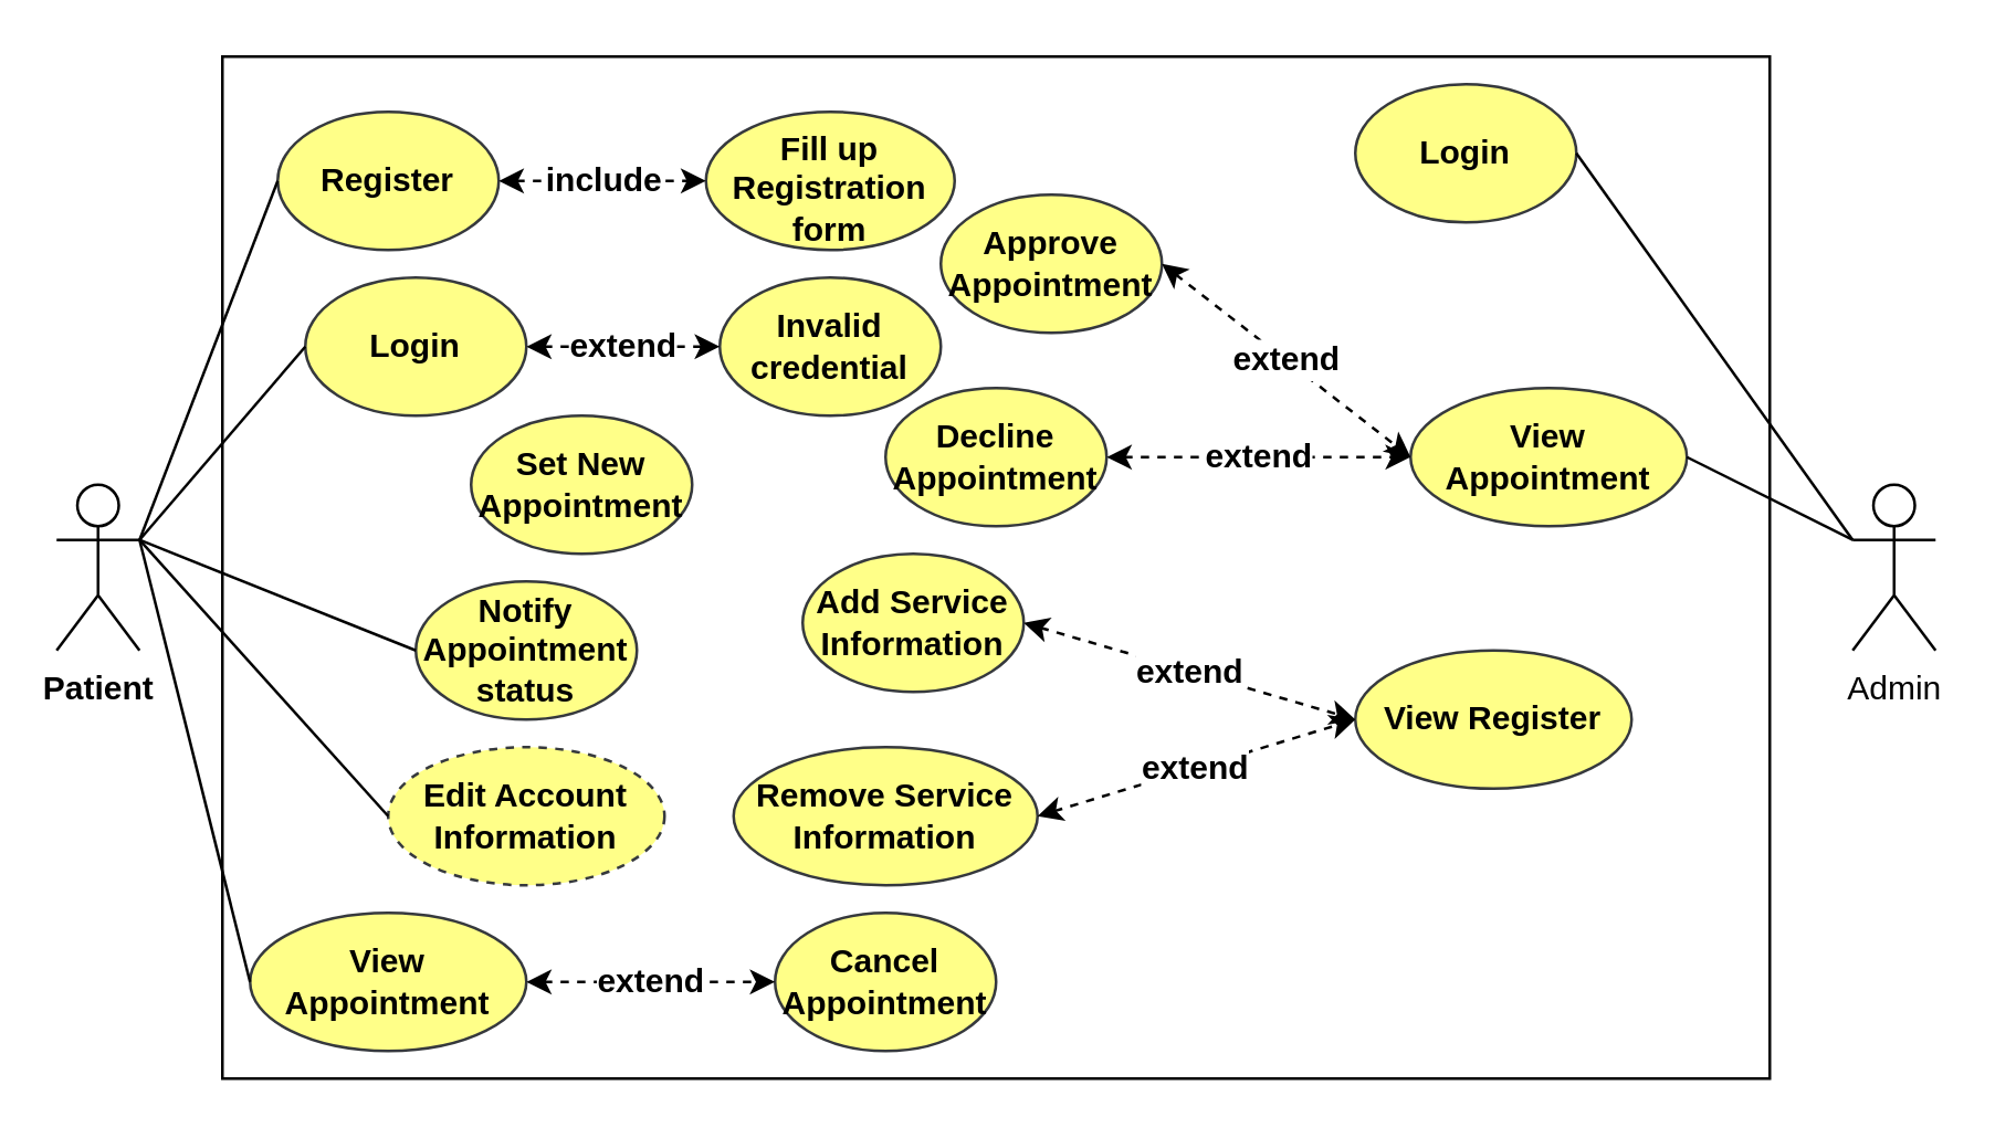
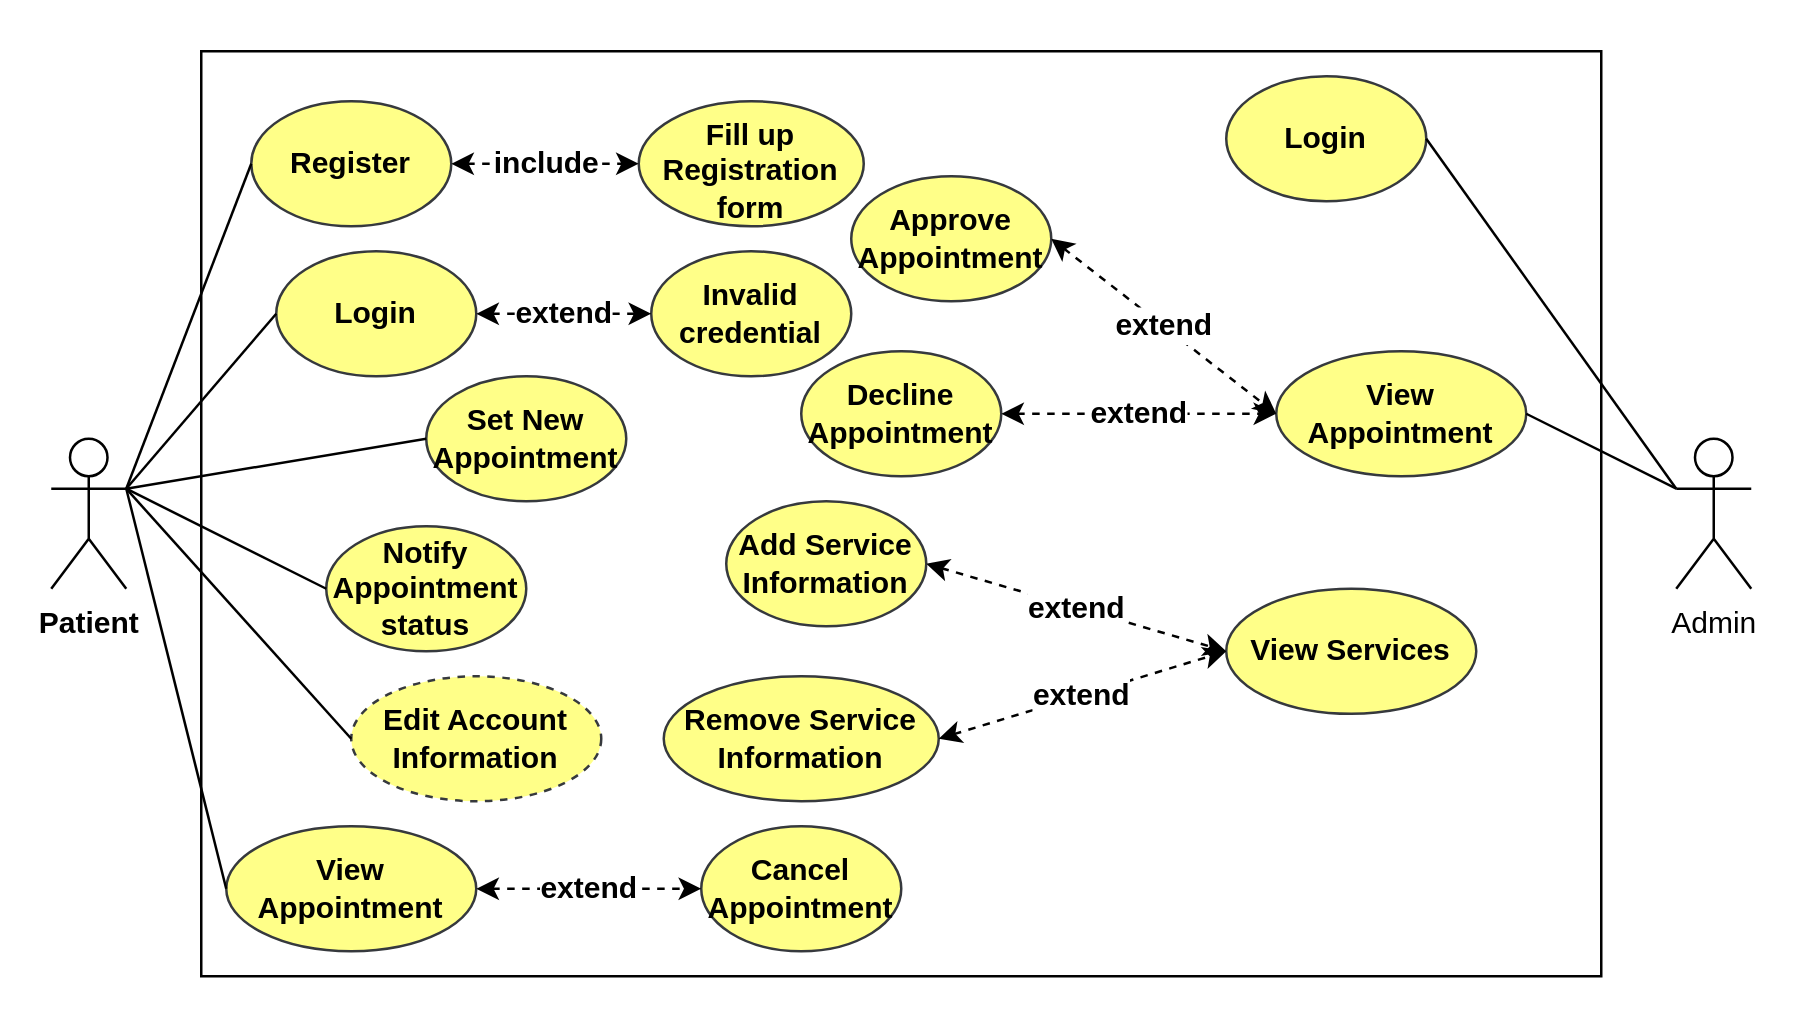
  <mxCell id="0" />
  <mxCell id="1" parent="0" />
  <mxCell id="2" value="" style="rounded=0;whiteSpace=wrap;html=1;" vertex="1" parent="1"><mxGeometry x="80" y="20" width="560" height="370" as="geometry" /></mxCell>
  <mxCell id="3" value="&lt;b&gt;Patient&lt;/b&gt;" style="shape=umlActor;verticalLabelPosition=bottom;verticalAlign=top;html=1;outlineConnect=0;" vertex="1" parent="1"><mxGeometry x="20" y="175" width="30" height="60" as="geometry" /></mxCell>
  <mxCell id="4" value="Admin" style="shape=umlActor;verticalLabelPosition=bottom;verticalAlign=top;html=1;outlineConnect=0;" vertex="1" parent="1"><mxGeometry x="670" y="175" width="30" height="60" as="geometry" /></mxCell>
  <mxCell id="5" value="Register" style="ellipse;whiteSpace=wrap;html=1;fillColor=#ffff88;strokeColor=#36393d;fontStyle=1" vertex="1" parent="1"><mxGeometry x="100" y="40" width="80" height="50" as="geometry" /></mxCell>
  <mxCell id="6" value="Login" style="ellipse;whiteSpace=wrap;html=1;fillColor=#ffff88;strokeColor=#36393d;fontStyle=1" vertex="1" parent="1"><mxGeometry x="110" y="100" width="80" height="50" as="geometry" /></mxCell>
  <mxCell id="7" value="Fill up Registration form" style="ellipse;whiteSpace=wrap;html=1;fillColor=#ffff88;strokeColor=#36393d;verticalAlign=top;fontStyle=1" vertex="1" parent="1"><mxGeometry x="255" y="40" width="90" height="50" as="geometry" /></mxCell>
  <mxCell id="8" value="&lt;div&gt;&lt;span style=&quot;background-color: initial;&quot;&gt;Invalid credential&lt;/span&gt;&lt;br&gt;&lt;/div&gt;" style="ellipse;whiteSpace=wrap;html=1;fillColor=#ffff88;strokeColor=#36393d;verticalAlign=middle;fontStyle=1" vertex="1" parent="1"><mxGeometry x="260" y="100" width="80" height="50" as="geometry" /></mxCell>
  <mxCell id="9" value="Set New Appointment" style="ellipse;whiteSpace=wrap;html=1;fillColor=#ffff88;strokeColor=#36393d;fontStyle=1" vertex="1" parent="1"><mxGeometry x="170" y="150" width="80" height="50" as="geometry" /></mxCell>
- <mxCell id="10" value="Notify Appointment status" style="ellipse;whiteSpace=wrap;html=1;fillColor=#ffff88;strokeColor=#36393d;fontStyle=1" vertex="1" parent="1"><mxGeometry x="150" y="210" width="80" height="50" as="geometry" /></mxCell>
+ <mxCell id="10" value="Notify Appointment status" style="ellipse;whiteSpace=wrap;html=1;fillColor=#ffff88;strokeColor=#36393d;fontStyle=1" vertex="1" parent="1"><mxGeometry x="130" y="210" width="80" height="50" as="geometry" /></mxCell>
  <mxCell id="11" value="Edit Account Information" style="ellipse;whiteSpace=wrap;html=1;fillColor=#ffff88;strokeColor=#36393d;fontStyle=1;dashed=1;" vertex="1" parent="1"><mxGeometry x="140" y="270" width="100" height="50" as="geometry" /></mxCell>
  <mxCell id="12" value="View Appointment" style="ellipse;whiteSpace=wrap;html=1;fillColor=#ffff88;strokeColor=#36393d;fontStyle=1" vertex="1" parent="1"><mxGeometry x="90" y="330" width="100" height="50" as="geometry" /></mxCell>
  <mxCell id="13" value="Cancel Appointment" style="ellipse;whiteSpace=wrap;html=1;fillColor=#ffff88;strokeColor=#36393d;fontStyle=1" vertex="1" parent="1"><mxGeometry x="280" y="330" width="80" height="50" as="geometry" /></mxCell>
  <mxCell id="14" value="Add Service Information" style="ellipse;whiteSpace=wrap;html=1;fillColor=#ffff88;strokeColor=#36393d;fontStyle=1" vertex="1" parent="1"><mxGeometry x="290" y="200" width="80" height="50" as="geometry" /></mxCell>
  <mxCell id="15" value="Login" style="ellipse;whiteSpace=wrap;html=1;fillColor=#ffff88;strokeColor=#36393d;fontStyle=1" vertex="1" parent="1"><mxGeometry x="490" y="30" width="80" height="50" as="geometry" /></mxCell>
  <mxCell id="16" value="View Appointment" style="ellipse;whiteSpace=wrap;html=1;fillColor=#ffff88;strokeColor=#36393d;fontStyle=1" vertex="1" parent="1"><mxGeometry x="510" y="140" width="100" height="50" as="geometry" /></mxCell>
  <mxCell id="17" value="Decline Appointment" style="ellipse;whiteSpace=wrap;html=1;fillColor=#ffff88;strokeColor=#36393d;fontStyle=1" vertex="1" parent="1"><mxGeometry x="320" y="140" width="80" height="50" as="geometry" /></mxCell>
  <mxCell id="18" value="Approve Appointment" style="ellipse;whiteSpace=wrap;html=1;fillColor=#ffff88;strokeColor=#36393d;fontStyle=1" vertex="1" parent="1"><mxGeometry x="340" y="70" width="80" height="50" as="geometry" /></mxCell>
- <mxCell id="19" value="View Register" style="ellipse;whiteSpace=wrap;html=1;fillColor=#ffff88;strokeColor=#36393d;fontStyle=1" vertex="1" parent="1"><mxGeometry x="490" y="235" width="100" height="50" as="geometry" /></mxCell>
+ <mxCell id="19" value="View Services" style="ellipse;whiteSpace=wrap;html=1;fillColor=#ffff88;strokeColor=#36393d;fontStyle=1" vertex="1" parent="1"><mxGeometry x="490" y="235" width="100" height="50" as="geometry" /></mxCell>
  <mxCell id="20" value="Remove Service Information" style="ellipse;whiteSpace=wrap;html=1;fillColor=#ffff88;strokeColor=#36393d;fontStyle=1" vertex="1" parent="1"><mxGeometry x="265" y="270" width="110" height="50" as="geometry" /></mxCell>
  <mxCell id="21" value="" style="endArrow=none;html=1;rounded=0;entryX=0;entryY=0.5;entryDx=0;entryDy=0;exitX=1;exitY=0.333;exitDx=0;exitDy=0;exitPerimeter=0;" edge="1" parent="1" source="3" target="5"><mxGeometry width="50" height="50" relative="1" as="geometry"><mxPoint x="100" y="160" as="sourcePoint" /><mxPoint x="150" y="110" as="targetPoint" /></mxGeometry></mxCell>
  <mxCell id="22" value="" style="endArrow=none;html=1;rounded=0;entryX=0;entryY=0.5;entryDx=0;entryDy=0;exitX=1;exitY=0.333;exitDx=0;exitDy=0;exitPerimeter=0;" edge="1" parent="1" source="3" target="6"><mxGeometry width="50" height="50" relative="1" as="geometry"><mxPoint x="70" y="170" as="sourcePoint" /><mxPoint x="180" y="95" as="targetPoint" /></mxGeometry></mxCell>
  <mxCell id="23" value="&lt;font style=&quot;font-size: 12px;&quot;&gt;include&lt;/font&gt;" style="endArrow=classic;startArrow=classic;html=1;rounded=0;dashed=1;entryX=0;entryY=0.5;entryDx=0;entryDy=0;exitX=1;exitY=0.5;exitDx=0;exitDy=0;fontStyle=1" edge="1" parent="1" source="5" target="7"><mxGeometry width="50" height="50" relative="1" as="geometry"><mxPoint x="145" y="240" as="sourcePoint" /><mxPoint x="195" y="190" as="targetPoint" /></mxGeometry></mxCell>
  <mxCell id="24" value="&lt;font style=&quot;font-size: 12px;&quot;&gt;extend&lt;/font&gt;" style="endArrow=classic;startArrow=classic;html=1;rounded=0;dashed=1;entryX=0;entryY=0.5;entryDx=0;entryDy=0;exitX=1;exitY=0.5;exitDx=0;exitDy=0;fontStyle=1" edge="1" parent="1" source="6" target="8"><mxGeometry width="50" height="50" relative="1" as="geometry"><mxPoint x="190" y="75" as="sourcePoint" /><mxPoint x="280" y="55" as="targetPoint" /></mxGeometry></mxCell>
+ <mxCell id="25" value="" style="endArrow=none;html=1;rounded=0;entryX=0;entryY=0.5;entryDx=0;entryDy=0;exitX=1;exitY=0.333;exitDx=0;exitDy=0;exitPerimeter=0;" edge="1" parent="1" source="3" target="9"><mxGeometry width="50" height="50" relative="1" as="geometry"><mxPoint x="70" y="170" as="sourcePoint" /><mxPoint x="120" y="135" as="targetPoint" /></mxGeometry></mxCell>
  <mxCell id="26" value="" style="endArrow=none;html=1;rounded=0;entryX=0;entryY=0.5;entryDx=0;entryDy=0;exitX=1;exitY=0.333;exitDx=0;exitDy=0;exitPerimeter=0;" edge="1" parent="1" source="3" target="10"><mxGeometry width="50" height="50" relative="1" as="geometry"><mxPoint x="80" y="180" as="sourcePoint" /><mxPoint x="130" y="145" as="targetPoint" /></mxGeometry></mxCell>
  <mxCell id="27" value="" style="endArrow=none;html=1;rounded=0;entryX=0;entryY=0.5;entryDx=0;entryDy=0;exitX=1;exitY=0.333;exitDx=0;exitDy=0;exitPerimeter=0;" edge="1" parent="1" source="3" target="11"><mxGeometry width="50" height="50" relative="1" as="geometry"><mxPoint x="70" y="160" as="sourcePoint" /><mxPoint x="140" y="155" as="targetPoint" /></mxGeometry></mxCell>
  <mxCell id="28" value="" style="endArrow=none;html=1;rounded=0;entryX=0;entryY=0.5;entryDx=0;entryDy=0;exitX=1;exitY=0.333;exitDx=0;exitDy=0;exitPerimeter=0;" edge="1" parent="1" source="3" target="12"><mxGeometry width="50" height="50" relative="1" as="geometry"><mxPoint x="100" y="200" as="sourcePoint" /><mxPoint x="150" y="165" as="targetPoint" /></mxGeometry></mxCell>
  <mxCell id="29" value="" style="endArrow=none;html=1;rounded=0;entryX=0;entryY=0.333;entryDx=0;entryDy=0;exitX=1;exitY=0.5;exitDx=0;exitDy=0;entryPerimeter=0;" edge="1" parent="1" source="15" target="4"><mxGeometry width="50" height="50" relative="1" as="geometry"><mxPoint x="590" y="222.5" as="sourcePoint" /><mxPoint x="640" y="187.5" as="targetPoint" /></mxGeometry></mxCell>
  <mxCell id="30" value="" style="endArrow=none;html=1;rounded=0;entryX=0;entryY=0.333;entryDx=0;entryDy=0;exitX=1;exitY=0.5;exitDx=0;exitDy=0;entryPerimeter=0;" edge="1" parent="1" source="16" target="4"><mxGeometry width="50" height="50" relative="1" as="geometry"><mxPoint x="600" y="65" as="sourcePoint" /><mxPoint x="700" y="140" as="targetPoint" /></mxGeometry></mxCell>
  <mxCell id="31" value="&lt;font style=&quot;font-size: 12px;&quot;&gt;extend&lt;/font&gt;" style="endArrow=classic;startArrow=classic;html=1;rounded=0;dashed=1;entryX=0;entryY=0.5;entryDx=0;entryDy=0;exitX=1;exitY=0.5;exitDx=0;exitDy=0;fontStyle=1" edge="1" parent="1" source="18" target="16"><mxGeometry width="50" height="50" relative="1" as="geometry"><mxPoint x="440" y="174.5" as="sourcePoint" /><mxPoint x="525" y="174.5" as="targetPoint" /></mxGeometry></mxCell>
  <mxCell id="32" value="&lt;font style=&quot;font-size: 12px;&quot;&gt;extend&lt;/font&gt;" style="endArrow=classic;startArrow=classic;html=1;rounded=0;dashed=1;entryX=0;entryY=0.5;entryDx=0;entryDy=0;exitX=1;exitY=0.5;exitDx=0;exitDy=0;fontStyle=1" edge="1" parent="1" source="17" target="16"><mxGeometry width="50" height="50" relative="1" as="geometry"><mxPoint x="450" y="75" as="sourcePoint" /><mxPoint x="490" y="125" as="targetPoint" /></mxGeometry></mxCell>
  <mxCell id="33" value="&lt;font style=&quot;font-size: 12px;&quot;&gt;extend&lt;/font&gt;" style="endArrow=classic;startArrow=classic;html=1;rounded=0;dashed=1;entryX=0;entryY=0.5;entryDx=0;entryDy=0;exitX=1;exitY=0.5;exitDx=0;exitDy=0;fontStyle=1" edge="1" parent="1" source="14" target="19"><mxGeometry width="50" height="50" relative="1" as="geometry"><mxPoint x="480" y="235" as="sourcePoint" /><mxPoint x="560" y="210" as="targetPoint" /></mxGeometry></mxCell>
  <mxCell id="34" value="&lt;font style=&quot;font-size: 12px;&quot;&gt;extend&lt;/font&gt;" style="endArrow=classic;startArrow=classic;html=1;rounded=0;dashed=1;entryX=0;entryY=0.5;entryDx=0;entryDy=0;exitX=1;exitY=0.5;exitDx=0;exitDy=0;fontStyle=1" edge="1" parent="1" source="20" target="19"><mxGeometry width="50" height="50" relative="1" as="geometry"><mxPoint x="420" y="235" as="sourcePoint" /><mxPoint x="500" y="275" as="targetPoint" /></mxGeometry></mxCell>
  <mxCell id="35" value="&lt;font style=&quot;font-size: 12px;&quot;&gt;extend&lt;/font&gt;" style="endArrow=classic;startArrow=classic;html=1;rounded=0;dashed=1;entryX=0;entryY=0.5;entryDx=0;entryDy=0;fontStyle=1;exitX=1;exitY=0.5;exitDx=0;exitDy=0;" edge="1" parent="1" source="12" target="13"><mxGeometry width="50" height="50" relative="1" as="geometry"><mxPoint x="430" y="245" as="sourcePoint" /><mxPoint x="510" y="285" as="targetPoint" /></mxGeometry></mxCell>
